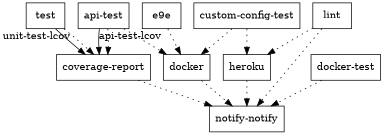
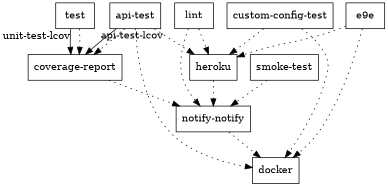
  digraph {
    node [shape=rect]
    edge [style=dotted]
    test
    "coverage-report"
    n3 [label="notify-notify"]
    docker
    heroku
    "api-test"
    lint
    "custom-config-test"
    n9 [label=e9e]
-   "smoke-test" [label="docker-test"]
+   "smoke-test"
    test -> "coverage-report" [decorate=false xlabel="unit-test-lcov" style=""]
    test -> "coverage-report"
    "coverage-report" -> n3
-   docker -> n3
+   n3 -> docker
    heroku -> n3
    "api-test" -> "coverage-report" [decorate=false xlabel="api-test-lcov" style=""]
    "api-test" -> "coverage-report"
    "api-test" -> docker
+   "api-test" -> heroku
    lint -> n3
    lint -> heroku
    "custom-config-test" -> docker
    "custom-config-test" -> heroku
    n9 -> docker
+   n9 -> heroku
    "smoke-test" -> n3
  }
